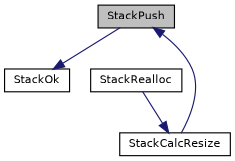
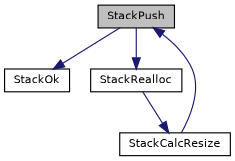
  digraph {
    rankdir=TB
    node [color=black fillcolor=white fontname=Helvetica fontsize=10 shape=record style=filled]
    edge [color=midnightblue fontname=Helvetica fontsize=10 labelfontname=Helvetica labelfontsize=10 style=solid]
    n1 [fillcolor=grey75 fontcolor=black height=0.2 label=StackPush width=0.4]
    n2 [height=0.2 label=StackOk width=0.4]
    n3 [height=0.2 label=StackRealloc width=0.4]
    n4 [height=0.2 label=StackCalcResize width=0.4]
    n1 -> n2
+   n1 -> n3
    n3 -> n4
    n4 -> n1
  }
